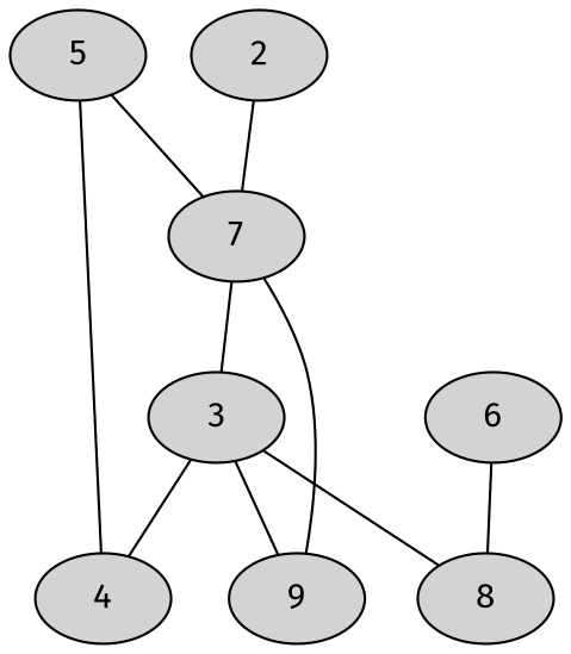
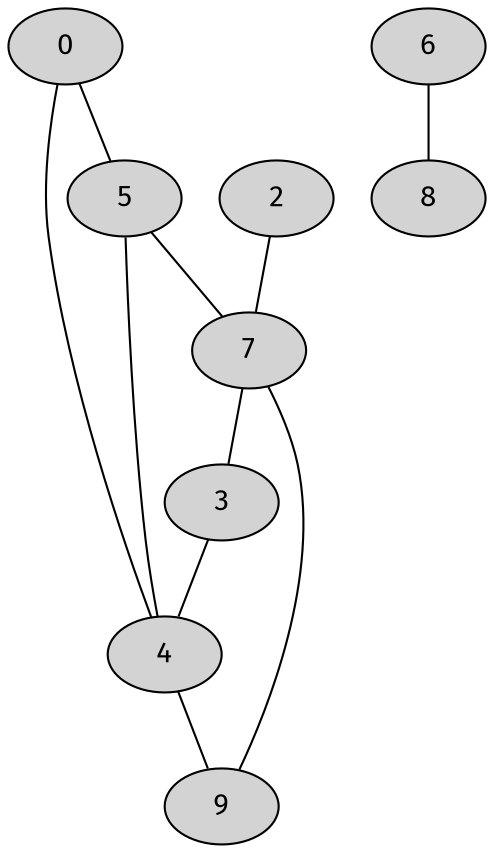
  graph {
    fontname="Fira Sans"
    node [fontname="Fira Sans" style=filled]
    edge [dir=none fontname="Fira Sans"]
+   0
    4
    5
    9
    7
    2
    6
    8
    3
-   3 -- 9
+   0 -- 4
+   0 -- 5
+   4 -- 9
    5 -- 4
    5 -- 7
    7 -- 9
    7 -- 3
    2 -- 7
    6 -- 8
    3 -- 4
-   3 -- 8
  }
